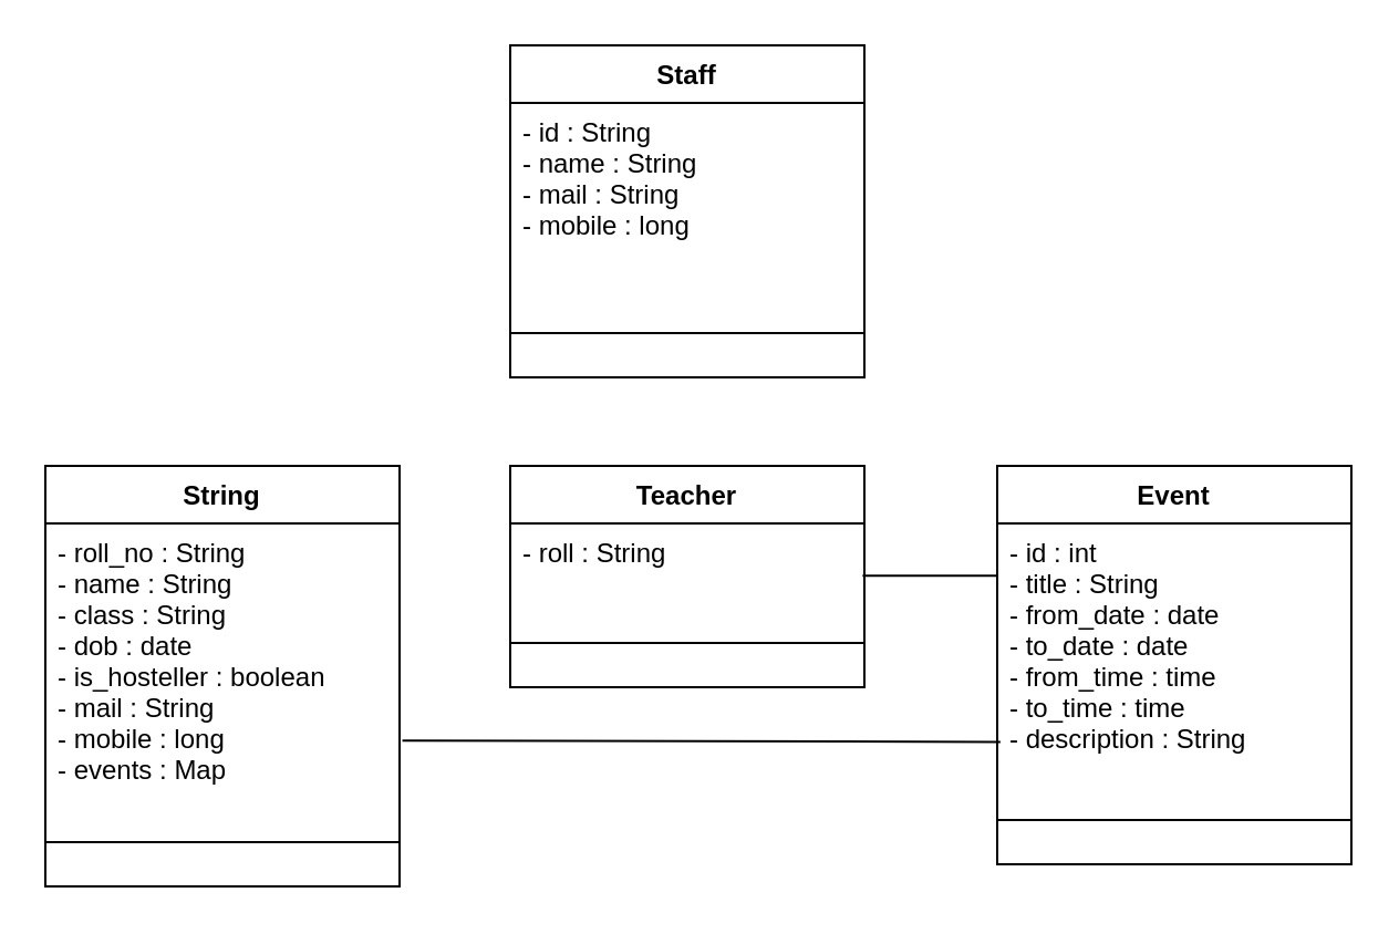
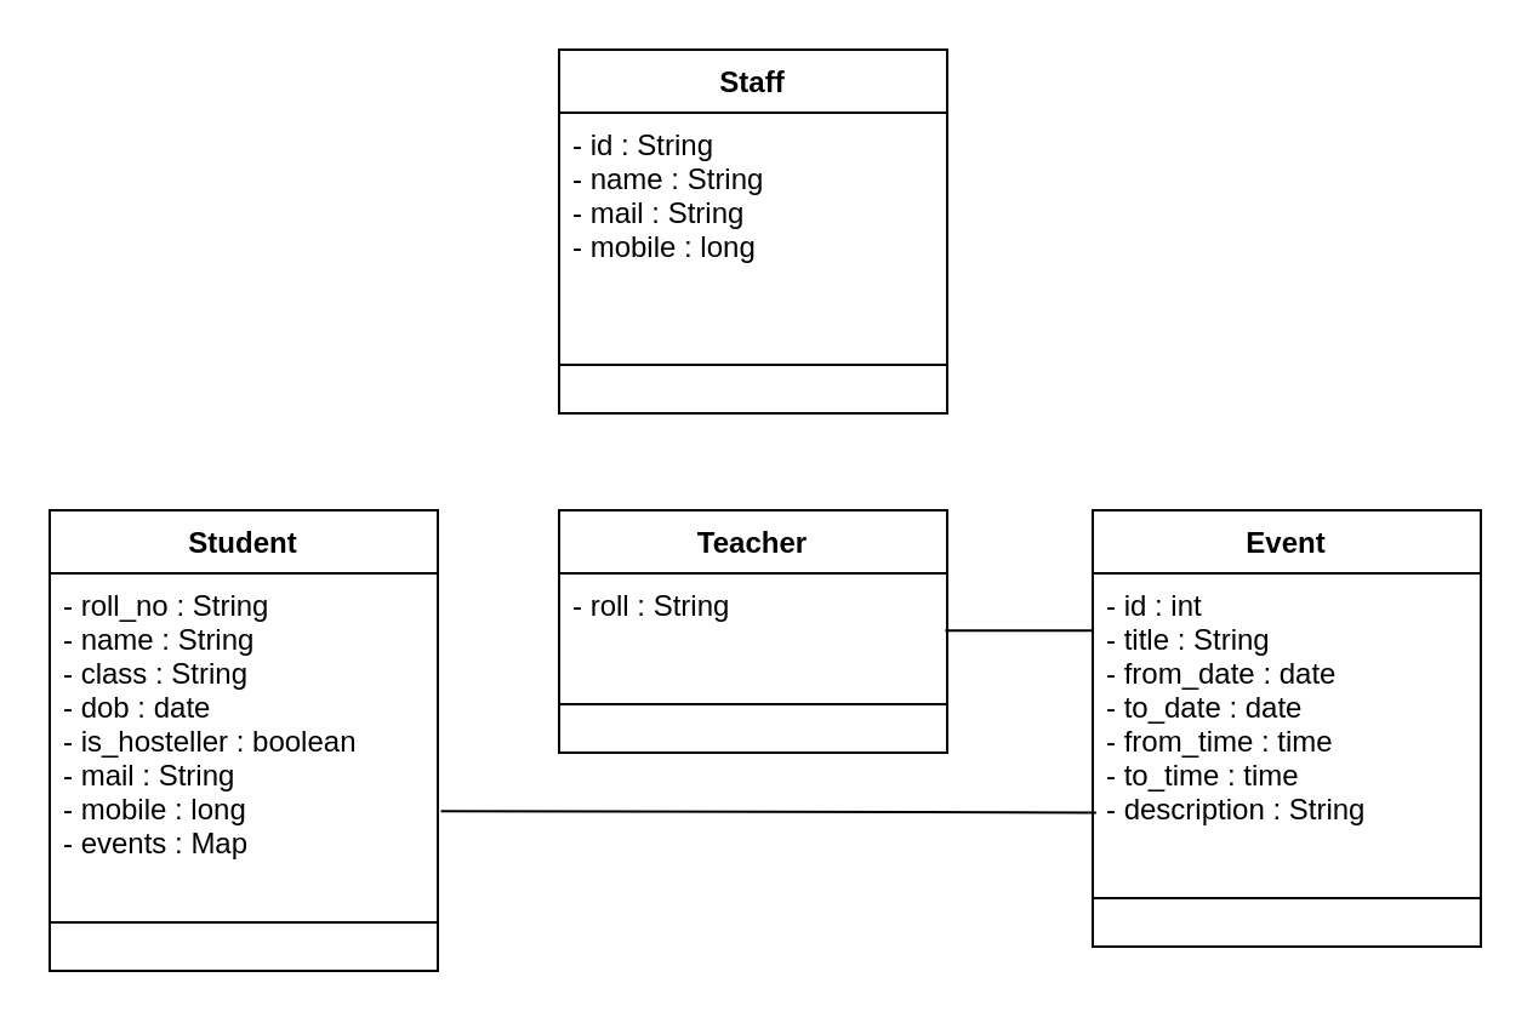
  <mxCell id="0" />
  <mxCell id="1" parent="0" />
- <mxCell id="2" value="String" style="swimlane;fontStyle=1;align=center;verticalAlign=top;childLayout=stackLayout;horizontal=1;startSize=26;horizontalStack=0;resizeParent=1;resizeParentMax=0;resizeLast=0;collapsible=1;marginBottom=0;" vertex="1" parent="1"><mxGeometry x="20" y="210" width="160" height="190" as="geometry" /></mxCell>
+ <mxCell id="2" value="Student" style="swimlane;fontStyle=1;align=center;verticalAlign=top;childLayout=stackLayout;horizontal=1;startSize=26;horizontalStack=0;resizeParent=1;resizeParentMax=0;resizeLast=0;collapsible=1;marginBottom=0;" vertex="1" parent="1"><mxGeometry x="20" y="210" width="160" height="190" as="geometry" /></mxCell>
  <mxCell id="3" value="- roll_no : String&#10;- name : String&#10;- class : String&#10;- dob : date&#10;- is_hosteller : boolean &#10;- mail : String&#10;- mobile : long&#10;- events : Map&#10;" style="text;strokeColor=none;fillColor=none;align=left;verticalAlign=top;spacingLeft=4;spacingRight=4;overflow=hidden;rotatable=0;points=[[0,0.5],[1,0.5]];portConstraint=eastwest;" vertex="1" parent="2"><mxGeometry y="26" width="160" height="124" as="geometry" /></mxCell>
  <mxCell id="4" value="" style="line;strokeWidth=1;fillColor=none;align=left;verticalAlign=middle;spacingTop=-1;spacingLeft=3;spacingRight=3;rotatable=0;labelPosition=right;points=[];portConstraint=eastwest;strokeColor=inherit;" vertex="1" parent="2"><mxGeometry y="150" width="160" height="40" as="geometry" /></mxCell>
  <mxCell id="5" value="Staff" style="swimlane;fontStyle=1;align=center;verticalAlign=top;childLayout=stackLayout;horizontal=1;startSize=26;horizontalStack=0;resizeParent=1;resizeParentMax=0;resizeLast=0;collapsible=1;marginBottom=0;" vertex="1" parent="1"><mxGeometry x="230" y="20" width="160" height="150" as="geometry" /></mxCell>
  <mxCell id="6" value="- id : String&#10;- name : String&#10;- mail : String&#10;- mobile : long&#10;" style="text;strokeColor=none;fillColor=none;align=left;verticalAlign=top;spacingLeft=4;spacingRight=4;overflow=hidden;rotatable=0;points=[[0,0.5],[1,0.5]];portConstraint=eastwest;" vertex="1" parent="5"><mxGeometry y="26" width="160" height="84" as="geometry" /></mxCell>
  <mxCell id="7" value="" style="line;strokeWidth=1;fillColor=none;align=left;verticalAlign=middle;spacingTop=-1;spacingLeft=3;spacingRight=3;rotatable=0;labelPosition=right;points=[];portConstraint=eastwest;strokeColor=inherit;" vertex="1" parent="5"><mxGeometry y="110" width="160" height="40" as="geometry" /></mxCell>
  <mxCell id="8" value="Event" style="swimlane;fontStyle=1;align=center;verticalAlign=top;childLayout=stackLayout;horizontal=1;startSize=26;horizontalStack=0;resizeParent=1;resizeParentMax=0;resizeLast=0;collapsible=1;marginBottom=0;" vertex="1" parent="1"><mxGeometry x="450" y="210" width="160" height="180" as="geometry" /></mxCell>
  <mxCell id="9" value="- id : int&#10;- title : String&#10;- from_date : date&#10;- to_date : date&#10;- from_time : time&#10;- to_time : time&#10;- description : String&#10;" style="text;strokeColor=none;fillColor=none;align=left;verticalAlign=top;spacingLeft=4;spacingRight=4;overflow=hidden;rotatable=0;points=[[0,0.5],[1,0.5]];portConstraint=eastwest;" vertex="1" parent="8"><mxGeometry y="26" width="160" height="114" as="geometry" /></mxCell>
  <mxCell id="10" value="" style="line;strokeWidth=1;fillColor=none;align=left;verticalAlign=middle;spacingTop=-1;spacingLeft=3;spacingRight=3;rotatable=0;labelPosition=right;points=[];portConstraint=eastwest;strokeColor=inherit;" vertex="1" parent="8"><mxGeometry y="140" width="160" height="40" as="geometry" /></mxCell>
  <mxCell id="11" value="Teacher" style="swimlane;fontStyle=1;align=center;verticalAlign=top;childLayout=stackLayout;horizontal=1;startSize=26;horizontalStack=0;resizeParent=1;resizeParentMax=0;resizeLast=0;collapsible=1;marginBottom=0;" vertex="1" parent="1"><mxGeometry x="230" y="210" width="160" height="100" as="geometry" /></mxCell>
  <mxCell id="12" value="- roll : String&#10;" style="text;strokeColor=none;fillColor=none;align=left;verticalAlign=top;spacingLeft=4;spacingRight=4;overflow=hidden;rotatable=0;points=[[0,0.5],[1,0.5]];portConstraint=eastwest;" vertex="1" parent="11"><mxGeometry y="26" width="160" height="34" as="geometry" /></mxCell>
  <mxCell id="13" value="" style="line;strokeWidth=1;fillColor=none;align=left;verticalAlign=middle;spacingTop=-1;spacingLeft=3;spacingRight=3;rotatable=0;labelPosition=right;points=[];portConstraint=eastwest;strokeColor=inherit;" vertex="1" parent="11"><mxGeometry y="60" width="160" height="40" as="geometry" /></mxCell>
  <mxCell id="14" value="" style="endArrow=none;html=1;rounded=0;exitX=0.995;exitY=0.695;exitDx=0;exitDy=0;exitPerimeter=0;entryX=0;entryY=0.207;entryDx=0;entryDy=0;entryPerimeter=0;" edge="1" parent="1" source="12" target="9"><mxGeometry width="50" height="50" relative="1" as="geometry"><mxPoint x="330" y="260" as="sourcePoint" /><mxPoint x="380" y="210" as="targetPoint" /></mxGeometry></mxCell>
  <mxCell id="15" value="" style="endArrow=none;html=1;rounded=0;exitX=1.008;exitY=0.791;exitDx=0;exitDy=0;exitPerimeter=0;entryX=0.009;entryY=0.866;entryDx=0;entryDy=0;entryPerimeter=0;" edge="1" parent="1" source="3" target="9"><mxGeometry width="50" height="50" relative="1" as="geometry"><mxPoint x="330" y="260" as="sourcePoint" /><mxPoint x="380" y="210" as="targetPoint" /></mxGeometry></mxCell>
